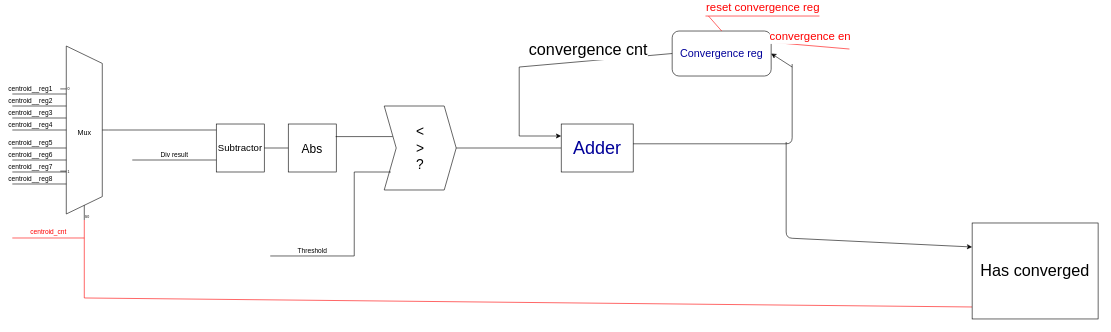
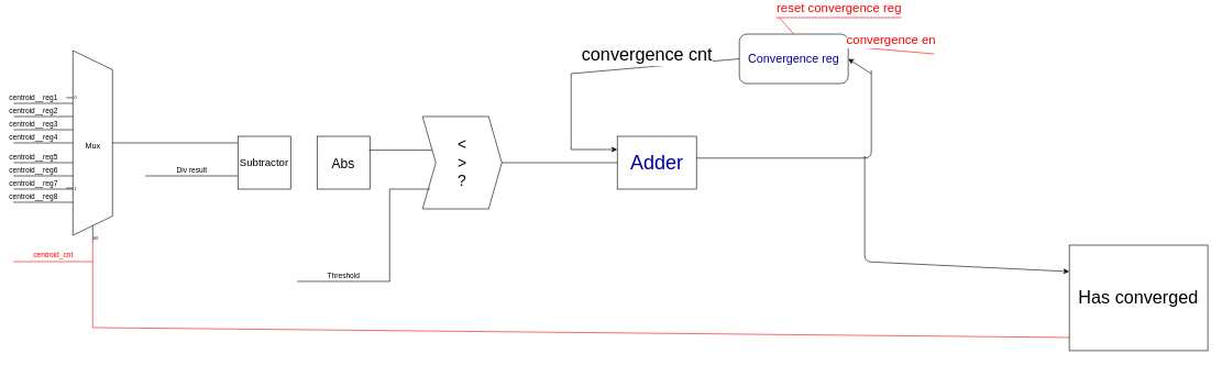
  <mxCell id="0" />
  <mxCell id="1" parent="0" />
  <mxCell id="2" value="Mux" style="shadow=0;dashed=0;align=center;fillColor=#ffffff;html=1;strokeWidth=1;shape=mxgraph.electrical.abstract.mux2;" parent="1" vertex="1"><mxGeometry x="100" y="70" width="80" height="290" as="geometry" /></mxCell>
  <mxCell id="3" value="" style="endArrow=none;html=1;entryX=0.375;entryY=1;entryDx=10;entryDy=0;entryPerimeter=0;strokeColor=#FF0000;fontColor=#FF0000;" parent="1" target="2" edge="1"><mxGeometry width="50" height="50" relative="1" as="geometry"><mxPoint x="140" y="390" as="sourcePoint" /><mxPoint x="130" y="380" as="targetPoint" /></mxGeometry></mxCell>
  <mxCell id="4" value="centroid_cnt" style="endArrow=none;html=1;strokeColor=#FF0000;fontColor=#FF0000;" parent="1" edge="1"><mxGeometry y="10" width="50" height="50" relative="1" as="geometry"><mxPoint x="20" y="390" as="sourcePoint" /><mxPoint x="140" y="390" as="targetPoint" /><mxPoint as="offset" /></mxGeometry></mxCell>
  <mxCell id="5" value="centroid__reg2" style="endArrow=none;html=1;strokeColor=#000000;fontColor=#000000;entryX=0;entryY=0.236;entryDx=0;entryDy=3;entryPerimeter=0;" parent="1" edge="1"><mxGeometry x="-0.333" y="9" width="50" height="50" relative="1" as="geometry"><mxPoint x="20" y="170" as="sourcePoint" /><mxPoint x="110" y="170" as="targetPoint" /><mxPoint as="offset" /></mxGeometry></mxCell>
  <mxCell id="6" value="centroid__reg3" style="endArrow=none;html=1;strokeColor=#000000;fontColor=#000000;entryX=0;entryY=0.236;entryDx=0;entryDy=3;entryPerimeter=0;" parent="1" edge="1"><mxGeometry x="-0.333" y="9" width="50" height="50" relative="1" as="geometry"><mxPoint x="20" y="190" as="sourcePoint" /><mxPoint x="110" y="190" as="targetPoint" /><mxPoint as="offset" /></mxGeometry></mxCell>
  <mxCell id="7" value="centroid__reg4" style="endArrow=none;html=1;strokeColor=#000000;fontColor=#000000;entryX=0;entryY=0.236;entryDx=0;entryDy=3;entryPerimeter=0;" parent="1" edge="1"><mxGeometry x="-0.333" y="9" width="50" height="50" relative="1" as="geometry"><mxPoint x="20" y="210" as="sourcePoint" /><mxPoint x="110" y="210" as="targetPoint" /><mxPoint as="offset" /></mxGeometry></mxCell>
  <mxCell id="8" value="centroid__reg1" style="endArrow=none;html=1;strokeColor=#000000;fontColor=#000000;entryX=0;entryY=0.236;entryDx=0;entryDy=3;entryPerimeter=0;" parent="1" edge="1"><mxGeometry x="-0.333" y="9" width="50" height="50" relative="1" as="geometry"><mxPoint x="20" y="150" as="sourcePoint" /><mxPoint x="110" y="150" as="targetPoint" /><mxPoint as="offset" /></mxGeometry></mxCell>
  <mxCell id="9" value="centroid__reg6" style="endArrow=none;html=1;strokeColor=#000000;fontColor=#000000;entryX=0;entryY=0.236;entryDx=0;entryDy=3;entryPerimeter=0;" parent="1" edge="1"><mxGeometry x="-0.333" y="9" width="50" height="50" relative="1" as="geometry"><mxPoint x="20" y="260" as="sourcePoint" /><mxPoint x="110" y="260" as="targetPoint" /><mxPoint as="offset" /></mxGeometry></mxCell>
  <mxCell id="10" value="centroid__reg7" style="endArrow=none;html=1;strokeColor=#000000;fontColor=#000000;entryX=0;entryY=0.236;entryDx=0;entryDy=3;entryPerimeter=0;" parent="1" edge="1"><mxGeometry x="-0.333" y="9" width="50" height="50" relative="1" as="geometry"><mxPoint x="20" y="280" as="sourcePoint" /><mxPoint x="110" y="280" as="targetPoint" /><mxPoint as="offset" /></mxGeometry></mxCell>
  <mxCell id="11" value="centroid__reg8" style="endArrow=none;html=1;strokeColor=#000000;fontColor=#000000;entryX=0;entryY=0.236;entryDx=0;entryDy=3;entryPerimeter=0;" parent="1" edge="1"><mxGeometry x="-0.333" y="9" width="50" height="50" relative="1" as="geometry"><mxPoint x="20" y="300" as="sourcePoint" /><mxPoint x="110" y="300" as="targetPoint" /><mxPoint as="offset" /></mxGeometry></mxCell>
  <mxCell id="12" value="centroid__reg5" style="endArrow=none;html=1;strokeColor=#000000;fontColor=#000000;entryX=0;entryY=0.236;entryDx=0;entryDy=3;entryPerimeter=0;" parent="1" edge="1"><mxGeometry x="-0.333" y="9" width="50" height="50" relative="1" as="geometry"><mxPoint x="20" y="240" as="sourcePoint" /><mxPoint x="110" y="240" as="targetPoint" /><mxPoint as="offset" /></mxGeometry></mxCell>
  <mxCell id="13" value="&lt;font style=&quot;font-size: 16px&quot;&gt;Subtractor&lt;/font&gt;" style="whiteSpace=wrap;html=1;aspect=fixed;fillColor=none;fontColor=#000000;" parent="1" vertex="1"><mxGeometry x="360" y="200" width="80" height="80" as="geometry" /></mxCell>
  <mxCell id="14" value="&lt;font style=&quot;font-size: 20px&quot;&gt;Abs&lt;/font&gt;" style="whiteSpace=wrap;html=1;aspect=fixed;fillColor=none;fontColor=#000000;" parent="1" vertex="1"><mxGeometry x="480" y="200" width="80" height="80" as="geometry" /></mxCell>
  <mxCell id="15" value="Div result" style="endArrow=none;html=1;strokeColor=#000000;fontColor=#000000;verticalAlign=bottom;" parent="1" edge="1"><mxGeometry width="50" height="50" relative="1" as="geometry"><mxPoint x="220" y="260" as="sourcePoint" /><mxPoint x="360" y="260" as="targetPoint" /></mxGeometry></mxCell>
  <mxCell id="16" value="" style="endArrow=none;html=1;strokeColor=#000000;fontColor=#000000;entryX=1;entryY=0.5;entryDx=0;entryDy=-5;entryPerimeter=0;exitX=0;exitY=0.125;exitDx=0;exitDy=0;exitPerimeter=0;" parent="1" source="13" target="2" edge="1"><mxGeometry width="50" height="50" relative="1" as="geometry"><mxPoint x="260" y="215" as="sourcePoint" /><mxPoint x="240" y="240" as="targetPoint" /></mxGeometry></mxCell>
- <mxCell id="17" value="" style="endArrow=none;html=1;strokeColor=#000000;fontColor=#000000;entryX=0;entryY=0.5;entryDx=0;entryDy=0;exitX=1;exitY=0.5;exitDx=0;exitDy=0;" parent="1" source="13" target="14" edge="1"><mxGeometry width="50" height="50" relative="1" as="geometry"><mxPoint x="420" y="350" as="sourcePoint" /><mxPoint x="470" y="300" as="targetPoint" /></mxGeometry></mxCell>
  <mxCell id="18" value="&amp;lt;&lt;br style=&quot;font-size: 23px;&quot;&gt;&amp;gt;&lt;br style=&quot;font-size: 23px;&quot;&gt;?" style="shape=step;perimeter=stepPerimeter;whiteSpace=wrap;html=1;fixedSize=1;fillColor=none;fontColor=#000000;fontSize=23;" parent="1" vertex="1"><mxGeometry x="640" y="170" width="120" height="140" as="geometry" /></mxCell>
  <mxCell id="19" value="" style="endArrow=none;html=1;strokeColor=#000000;fontColor=#000000;entryX=0.117;entryY=0.364;entryDx=0;entryDy=0;entryPerimeter=0;" parent="1" target="18" edge="1"><mxGeometry width="50" height="50" relative="1" as="geometry"><mxPoint x="559" y="221" as="sourcePoint" /><mxPoint x="652" y="212" as="targetPoint" /></mxGeometry></mxCell>
  <mxCell id="20" value="" style="endArrow=none;html=1;strokeColor=#000000;fontColor=#000000;entryX=0.092;entryY=0.786;entryDx=0;entryDy=0;entryPerimeter=0;" parent="1" target="18" edge="1"><mxGeometry width="50" height="50" relative="1" as="geometry"><mxPoint x="590" y="280" as="sourcePoint" /><mxPoint x="580" y="350" as="targetPoint" /></mxGeometry></mxCell>
  <mxCell id="21" value="" style="endArrow=none;html=1;strokeColor=#000000;fontColor=#000000;" parent="1" edge="1"><mxGeometry width="50" height="50" relative="1" as="geometry"><mxPoint x="590" y="420" as="sourcePoint" /><mxPoint x="590" y="280" as="targetPoint" /></mxGeometry></mxCell>
  <mxCell id="22" value="Threshold" style="endArrow=none;html=1;strokeColor=#000000;fontColor=#000000;verticalAlign=bottom;" parent="1" edge="1"><mxGeometry width="50" height="50" relative="1" as="geometry"><mxPoint x="450" y="420" as="sourcePoint" /><mxPoint x="590" y="420" as="targetPoint" /></mxGeometry></mxCell>
  <mxCell id="23" value="" style="endArrow=none;html=1;strokeColor=#000000;fontSize=23;fontColor=#000000;exitX=1;exitY=0.5;exitDx=0;exitDy=0;" parent="1" source="18" target="24" edge="1"><mxGeometry width="50" height="50" relative="1" as="geometry"><mxPoint x="810" y="250" as="sourcePoint" /><mxPoint x="880" y="240" as="targetPoint" /></mxGeometry></mxCell>
  <mxCell id="24" value="Adder" style="rounded=0;whiteSpace=wrap;html=1;fontSize=30;fontColor=#000099;" parent="1" vertex="1"><mxGeometry x="935" y="200" width="120" height="80" as="geometry" /></mxCell>
  <mxCell id="25" value="Convergence reg" style="rounded=1;whiteSpace=wrap;html=1;fontSize=18;fontColor=#000099;" parent="1" vertex="1"><mxGeometry x="1120" y="45" width="165" height="75" as="geometry" /></mxCell>
  <mxCell id="26" value="" style="endArrow=none;html=1;strokeColor=#000000;fontSize=23;fontColor=#000000;" parent="1" edge="1"><mxGeometry width="50" height="50" relative="1" as="geometry"><mxPoint x="865" y="220" as="sourcePoint" /><mxPoint x="865" y="105" as="targetPoint" /></mxGeometry></mxCell>
  <mxCell id="27" value="" style="endArrow=none;html=1;strokeColor=#000000;fontSize=23;fontColor=#000000;entryX=0;entryY=0.5;entryDx=0;entryDy=0;" parent="1" target="25" edge="1"><mxGeometry width="50" height="50" relative="1" as="geometry"><mxPoint x="865" y="105" as="sourcePoint" /><mxPoint x="845" y="100" as="targetPoint" /></mxGeometry></mxCell>
  <mxCell id="28" value="&lt;span style=&quot;font-size: 27px&quot;&gt;convergence cnt&lt;/span&gt;" style="text;html=1;align=center;verticalAlign=middle;resizable=0;points=[];;labelBackgroundColor=#ffffff;" vertex="1" connectable="0" parent="27"><mxGeometry x="-0.693" y="2" relative="1" as="geometry"><mxPoint x="76.14" y="-23" as="offset" /></mxGeometry></mxCell>
  <mxCell id="29" value="" style="endArrow=none;html=1;strokeColor=#000000;fontSize=23;fontColor=#000000;" parent="1" edge="1"><mxGeometry width="50" height="50" relative="1" as="geometry"><mxPoint x="1055" y="233" as="sourcePoint" /><mxPoint x="1320" y="100" as="targetPoint" /><Array as="points"><mxPoint x="1320" y="233" /></Array></mxGeometry></mxCell>
  <mxCell id="30" value="convergence en" style="endArrow=none;html=1;strokeColor=#FF0000;fontSize=19;fontColor=#FF0000;exitX=1;exitY=0.25;exitDx=0;exitDy=0;verticalAlign=bottom;" parent="1" source="25" edge="1"><mxGeometry width="50" height="50" relative="1" as="geometry"><mxPoint x="1315.5" y="110" as="sourcePoint" /><mxPoint x="1415.5" y="75" as="targetPoint" /></mxGeometry></mxCell>
  <mxCell id="31" value="" style="endArrow=classic;html=1;strokeColor=#000000;fontSize=19;fontColor=#FF0000;entryX=1;entryY=0.5;entryDx=0;entryDy=0;" parent="1" target="25" edge="1"><mxGeometry width="50" height="50" relative="1" as="geometry"><mxPoint x="1320" y="105" as="sourcePoint" /><mxPoint x="1460" y="105" as="targetPoint" /></mxGeometry></mxCell>
  <mxCell id="32" value="" style="endArrow=classic;html=1;strokeColor=#000000;fontSize=19;fontColor=#FF0000;entryX=0;entryY=0.25;entryDx=0;entryDy=0;" parent="1" target="24" edge="1"><mxGeometry width="50" height="50" relative="1" as="geometry"><mxPoint x="865" y="220" as="sourcePoint" /><mxPoint x="939.5" y="191" as="targetPoint" /></mxGeometry></mxCell>
  <mxCell id="33" value="" style="endArrow=none;html=1;strokeColor=#FF0000;fontSize=19;fontColor=#FF0000;exitX=0.5;exitY=0;exitDx=0;exitDy=0;" parent="1" source="25" edge="1"><mxGeometry width="50" height="50" relative="1" as="geometry"><mxPoint x="1205.5" y="-10" as="sourcePoint" /><mxPoint x="1180.5" y="20" as="targetPoint" /></mxGeometry></mxCell>
  <mxCell id="34" value="reset convergence reg" style="endArrow=none;html=1;strokeColor=#FF0000;fontSize=19;fontColor=#FF0000;verticalAlign=bottom;" parent="1" edge="1"><mxGeometry width="50" height="50" relative="1" as="geometry"><mxPoint x="1175.5" y="20" as="sourcePoint" /><mxPoint x="1365.5" y="20" as="targetPoint" /></mxGeometry></mxCell>
  <mxCell id="35" value="" style="endArrow=none;html=1;strokeColor=#FF0000;fontSize=27;fontColor=#000000;" parent="1" edge="1"><mxGeometry width="50" height="50" relative="1" as="geometry"><mxPoint x="140" y="490" as="sourcePoint" /><mxPoint x="140" y="390" as="targetPoint" /></mxGeometry></mxCell>
  <mxCell id="36" value="" style="endArrow=none;html=1;strokeColor=#FF0000;fontSize=27;fontColor=#000000;entryX=0;entryY=0.875;entryDx=0;entryDy=0;entryPerimeter=0;" parent="1" edge="1" target="37"><mxGeometry width="50" height="50" relative="1" as="geometry"><mxPoint x="140" y="490" as="sourcePoint" /><mxPoint x="1450" y="490" as="targetPoint" /></mxGeometry></mxCell>
  <mxCell id="37" value="&lt;span style=&quot;white-space: normal&quot;&gt;Has converged&lt;/span&gt;" style="rounded=0;whiteSpace=wrap;html=1;fillColor=#ffffff;fontSize=27;fontColor=#000000;" parent="1" vertex="1"><mxGeometry x="1620" y="365" width="210" height="160" as="geometry" /></mxCell>
  <mxCell id="38" value="" style="endArrow=classic;html=1;entryX=0;entryY=0.25;entryDx=0;entryDy=0;" edge="1" parent="1" target="37"><mxGeometry width="50" height="50" relative="1" as="geometry"><mxPoint x="1310" y="230" as="sourcePoint" /><mxPoint x="1310" y="390" as="targetPoint" /><Array as="points"><mxPoint x="1310" y="390" /></Array></mxGeometry></mxCell>
